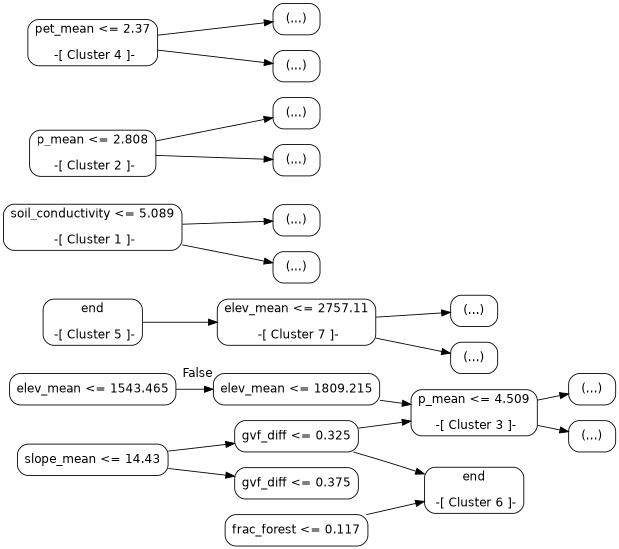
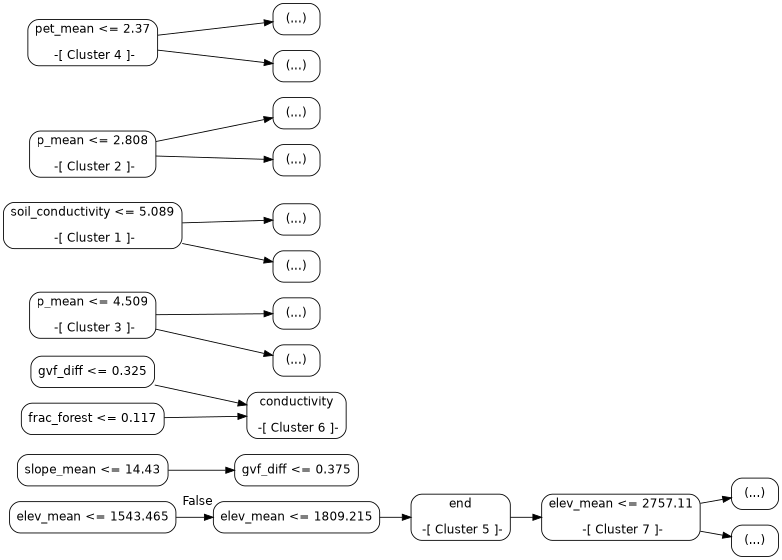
  digraph {
    rankdir=LR
    node [color=black fontname=helvetica shape=box style=rounded]
    edge [fontname=helvetica]
    n1 [label="elev_mean <= 1543.465"]
    n2 [label="elev_mean <= 1809.215"]
    n3 [label="slope_mean <= 14.43"]
    n4 [label="gvf_diff <= 0.375"]
    n5 [label="gvf_diff <= 0.325"]
    n6 [label="end\n \n -[ Cluster 5 ]-"]
    n7 [label="p_mean <= 4.509\n \n -[ Cluster 3 ]-"]
-   n8 [label="end\n \n -[ Cluster 6 ]-"]
+   n8 [label="conductivity\n \n -[ Cluster 6 ]-"]
    n9 [label="soil_conductivity <= 5.089\n \n -[ Cluster 1 ]-"]
    n10 [label="(...)"]
    n11 [label="(...)"]
    n12 [label="p_mean <= 2.808\n \n -[ Cluster 2 ]-"]
    n13 [label="(...)"]
    n14 [label="(...)"]
    n15 [label="(...)"]
    n16 [label="(...)"]
    n17 [label="pet_mean <= 2.37\n \n -[ Cluster 4 ]-"]
    n18 [label="(...)"]
    n19 [label="(...)"]
    n20 [label="elev_mean <= 2757.11\n \n -[ Cluster 7 ]-"]
    n21 [label="frac_forest <= 0.117"]
    n22 [label="(...)"]
    n23 [label="(...)"]
    n1 -> n2 [headlabel=False labelangle=-45 labeldistance=2.5]
-   n2 -> n7
+   n2 -> n6
    n3 -> n4
-   n3 -> n5
-   n5 -> n7
    n5 -> n8
    n6 -> n20
    n7 -> n15
    n7 -> n16
    n9 -> n10
    n9 -> n11
    n12 -> n13
    n12 -> n14
    n17 -> n18
    n17 -> n19
    n20 -> n22
    n20 -> n23
    n21 -> n8
  }
